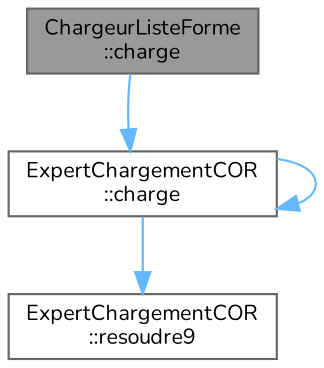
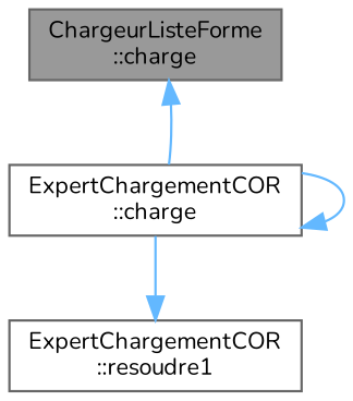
  digraph {
    fontname=Nunito
    rankdir=TB
    node [color=grey40 fillcolor=white fontname=Nunito fontsize=10 shape=box style=filled]
    edge [color=steelblue1 fontname=Nunito fontsize=10 labelfontname=Helvetica labelfontsize=10 style=solid]
    n1 [color=gray40 fillcolor=grey60 fontcolor=black height=0.2 label="ChargeurListeForme\l::charge" width=0.4]
    n2 [height=0.2 label="ExpertChargementCOR\l::charge" width=0.4]
-   n3 [height=0.2 label="ExpertChargementCOR\l::resoudre9" width=0.4]
-   n1 -> n2
+   n3 [height=0.2 label="ExpertChargementCOR\l::resoudre1" width=0.4]
+   n2 -> n1
    n2 -> n2
    n2 -> n3
  }
